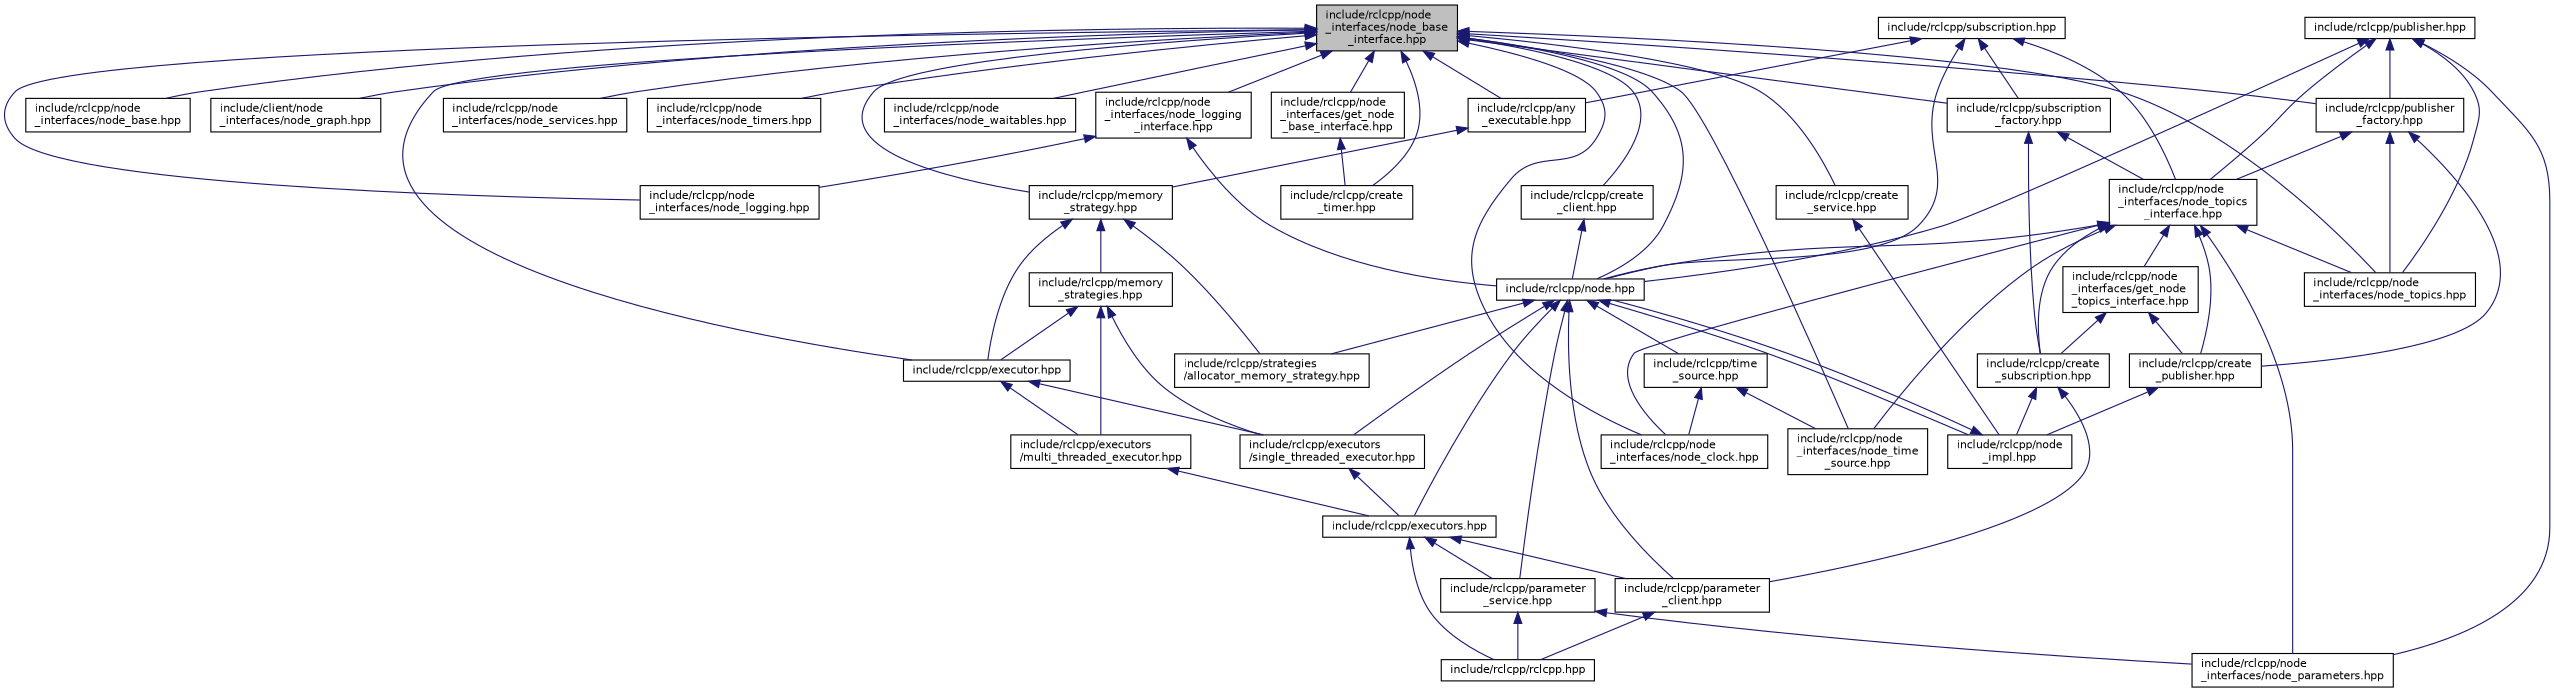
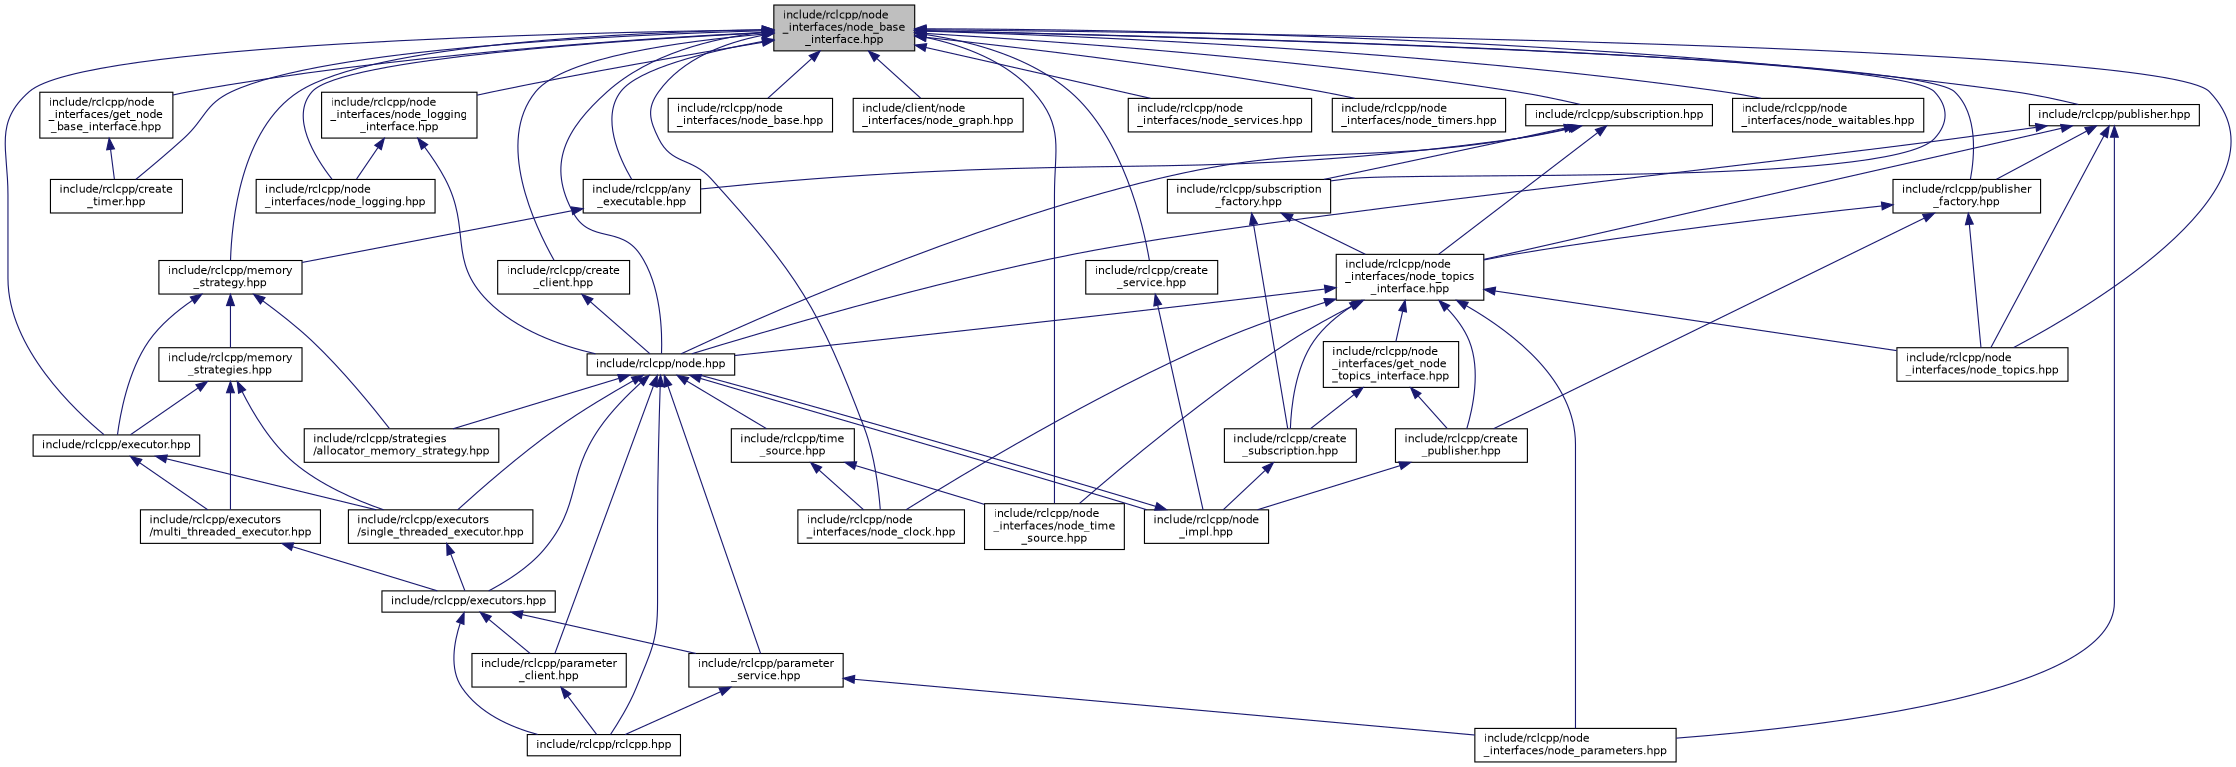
  digraph {
    node [color=black fillcolor=white fontname=Helvetica fontsize=10 shape=record style=filled]
    edge [color=midnightblue dir=back fontname=Helvetica fontsize=10 labelfontname=Helvetica labelfontsize=10 style=solid]
    n1 [fillcolor=grey75 fontcolor=black height=0.2 label="include/rclcpp/node\l_interfaces/node_base\l_interface.hpp" width=0.4]
    n2 [height=0.2 label="include/rclcpp/any\l_executable.hpp" width=0.4]
    n3 [height=0.2 label="include/rclcpp/memory\l_strategy.hpp" width=0.4]
    n4 [height=0.2 label="include/rclcpp/executor.hpp" width=0.4]
    n5 [height=0.2 label="include/rclcpp/create\l_client.hpp" width=0.4]
    n6 [height=0.2 label="include/rclcpp/node.hpp" width=0.4]
    n7 [height=0.2 label="include/rclcpp/node\l_interfaces/node_clock.hpp" width=0.4]
    n8 [height=0.2 label="include/rclcpp/node\l_interfaces/node_time\l_source.hpp" width=0.4]
    n9 [height=0.2 label="include/rclcpp/create\l_service.hpp" width=0.4]
    n10 [height=0.2 label="include/rclcpp/create\l_timer.hpp" width=0.4]
    n11 [height=0.2 label="include/rclcpp/node\l_interfaces/get_node\l_base_interface.hpp" width=0.4]
    n12 [height=0.2 label="include/rclcpp/node\l_interfaces/node_base.hpp" width=0.4]
    n13 [height=0.2 label="include/client/node\l_interfaces/node_graph.hpp" width=0.4]
    n14 [height=0.2 label="include/rclcpp/node\l_interfaces/node_logging.hpp" width=0.4]
    n15 [height=0.2 label="include/rclcpp/node\l_interfaces/node_logging\l_interface.hpp" width=0.4]
    n16 [height=0.2 label="include/rclcpp/node\l_interfaces/node_services.hpp" width=0.4]
    n17 [height=0.2 label="include/rclcpp/node\l_interfaces/node_timers.hpp" width=0.4]
    n18 [height=0.2 label="include/rclcpp/node\l_interfaces/node_topics.hpp" width=0.4]
    n19 [height=0.2 label="include/rclcpp/node\l_interfaces/node_waitables.hpp" width=0.4]
    n20 [height=0.2 label="include/rclcpp/publisher.hpp" width=0.4]
    n21 [height=0.2 label="include/rclcpp/publisher\l_factory.hpp" width=0.4]
    n22 [height=0.2 label="include/rclcpp/subscription.hpp" width=0.4]
    n23 [height=0.2 label="include/rclcpp/subscription\l_factory.hpp" width=0.4]
    n24 [height=0.2 label="include/rclcpp/memory\l_strategies.hpp" width=0.4]
    n25 [height=0.2 label="include/rclcpp/strategies\l/allocator_memory_strategy.hpp" width=0.4]
    n26 [height=0.2 label="include/rclcpp/executors\l/multi_threaded_executor.hpp" width=0.4]
    n27 [height=0.2 label="include/rclcpp/executors\l/single_threaded_executor.hpp" width=0.4]
    n28 [height=0.2 label="include/rclcpp/node\l_interfaces/node_parameters.hpp" width=0.4]
    n29 [height=0.2 label="include/rclcpp/executors.hpp" width=0.4]
    n30 [height=0.2 label="include/rclcpp/parameter\l_client.hpp" width=0.4]
    n31 [height=0.2 label="include/rclcpp/rclcpp.hpp" width=0.4]
    n32 [height=0.2 label="include/rclcpp/parameter\l_service.hpp" width=0.4]
    n33 [height=0.2 label="include/rclcpp/node\l_impl.hpp" width=0.4]
    n34 [height=0.2 label="include/rclcpp/time\l_source.hpp" width=0.4]
    n35 [height=0.2 label="include/rclcpp/node\l_interfaces/node_topics\l_interface.hpp" width=0.4]
    n36 [height=0.2 label="include/rclcpp/create\l_publisher.hpp" width=0.4]
    n37 [height=0.2 label="include/rclcpp/create\l_subscription.hpp" width=0.4]
    n38 [height=0.2 label="include/rclcpp/node\l_interfaces/get_node\l_topics_interface.hpp" width=0.4]
    n1 -> n2
    n1 -> n3
    n1 -> n4
    n1 -> n5
    n1 -> n6
    n1 -> n7
    n1 -> n8
    n1 -> n9
    n1 -> n10
    n1 -> n11
    n1 -> n12
    n1 -> n13
    n1 -> n14
    n1 -> n15
    n1 -> n16
    n1 -> n17
    n1 -> n18
    n1 -> n19
+   n1 -> n20
    n1 -> n21
+   n1 -> n22
    n1 -> n23
    n2 -> n3
    n3 -> n4
    n3 -> n24
    n3 -> n25
    n4 -> n26
    n4 -> n27
    n5 -> n6
    n6 -> n25
    n6 -> n27
    n6 -> n29
    n6 -> n30
+   n6 -> n31
    n6 -> n32
    n6 -> n33
    n6 -> n34
    n9 -> n33
    n11 -> n10
    n15 -> n6
    n15 -> n14
    n20 -> n6
    n20 -> n18
    n20 -> n21
    n20 -> n28
    n20 -> n35
    n21 -> n18
    n21 -> n35
    n21 -> n36
    n22 -> n2
    n22 -> n6
    n22 -> n23
    n22 -> n35
    n23 -> n35
    n23 -> n37
    n24 -> n4
    n24 -> n26
    n24 -> n27
    n26 -> n29
    n27 -> n29
    n29 -> n30
    n29 -> n31
    n29 -> n32
    n30 -> n31
    n32 -> n28
    n32 -> n31
    n33 -> n6
    n34 -> n7
    n34 -> n8
    n35 -> n6
    n35 -> n7
    n35 -> n8
    n35 -> n18
    n35 -> n28
    n35 -> n36
    n35 -> n37
    n35 -> n38
    n36 -> n33
-   n37 -> n30
    n37 -> n33
    n38 -> n36
    n38 -> n37
  }
